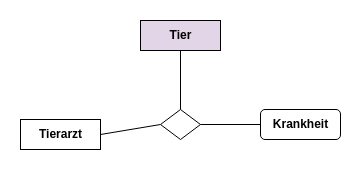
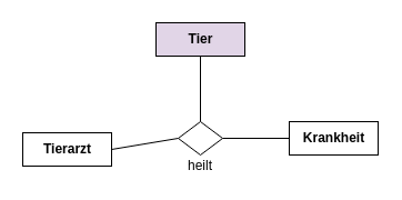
  <mxCell id="0" />
  <mxCell id="1" parent="0" />
  <mxCell id="2" value="&lt;b&gt;Tierarzt&lt;/b&gt;" style="html=1;" vertex="1" parent="1"><mxGeometry x="20" y="119" width="80" height="30" as="geometry" /></mxCell>
- <mxCell id="3" value="&lt;b&gt;Krankheit&lt;/b&gt;" style="html=1;rounded=1;" vertex="1" parent="1"><mxGeometry x="260" y="109" width="80" height="30" as="geometry" /></mxCell>
+ <mxCell id="3" value="&lt;b&gt;Krankheit&lt;/b&gt;" style="html=1;" vertex="1" parent="1"><mxGeometry x="260" y="109" width="80" height="30" as="geometry" /></mxCell>
  <mxCell id="4" value="" style="endArrow=none;html=1;rounded=0;endSize=10;exitX=0.5;exitY=0;exitDx=0;exitDy=0;" edge="1" parent="1" source="8" target="10"><mxGeometry width="50" height="50" relative="1" as="geometry"><mxPoint x="235" y="68" as="sourcePoint" /><mxPoint x="190" y="22" as="targetPoint" /></mxGeometry></mxCell>
  <mxCell id="5" value="" style="endArrow=none;html=1;rounded=0;endSize=10;exitX=1;exitY=0.5;exitDx=0;exitDy=0;entryX=0;entryY=0.5;entryDx=0;entryDy=0;" edge="1" parent="1" source="2" target="8"><mxGeometry width="50" height="50" relative="1" as="geometry"><mxPoint x="180" y="-22" as="sourcePoint" /><mxPoint x="230" y="-72" as="targetPoint" /></mxGeometry></mxCell>
  <mxCell id="6" value="" style="endArrow=none;html=1;rounded=0;endSize=10;exitX=1;exitY=0.5;exitDx=0;exitDy=0;entryX=0;entryY=0.5;entryDx=0;entryDy=0;" edge="1" parent="1" source="8" target="3"><mxGeometry width="50" height="50" relative="1" as="geometry"><mxPoint x="180" y="-22" as="sourcePoint" /><mxPoint x="230" y="-72" as="targetPoint" /></mxGeometry></mxCell>
  <mxCell id="7" value="" style="group" vertex="1" connectable="0" parent="1"><mxGeometry x="160" y="109" width="40" height="49" as="geometry" /></mxCell>
  <mxCell id="8" value="" style="rhombus;" vertex="1" parent="7"><mxGeometry width="40" height="30" as="geometry" /></mxCell>
+ <mxCell id="9" value="heilt" style="text;html=1;strokeColor=none;fillColor=none;align=center;verticalAlign=middle;whiteSpace=wrap;rounded=0;" vertex="1" parent="7"><mxGeometry y="30" width="40" height="19" as="geometry" /></mxCell>
  <mxCell id="10" value="&lt;div&gt;&lt;b&gt;Tier&lt;/b&gt;&lt;/div&gt;" style="html=1;fillColor=#e1d5e7;" vertex="1" parent="1"><mxGeometry x="140" y="20" width="80" height="30" as="geometry" /></mxCell>
